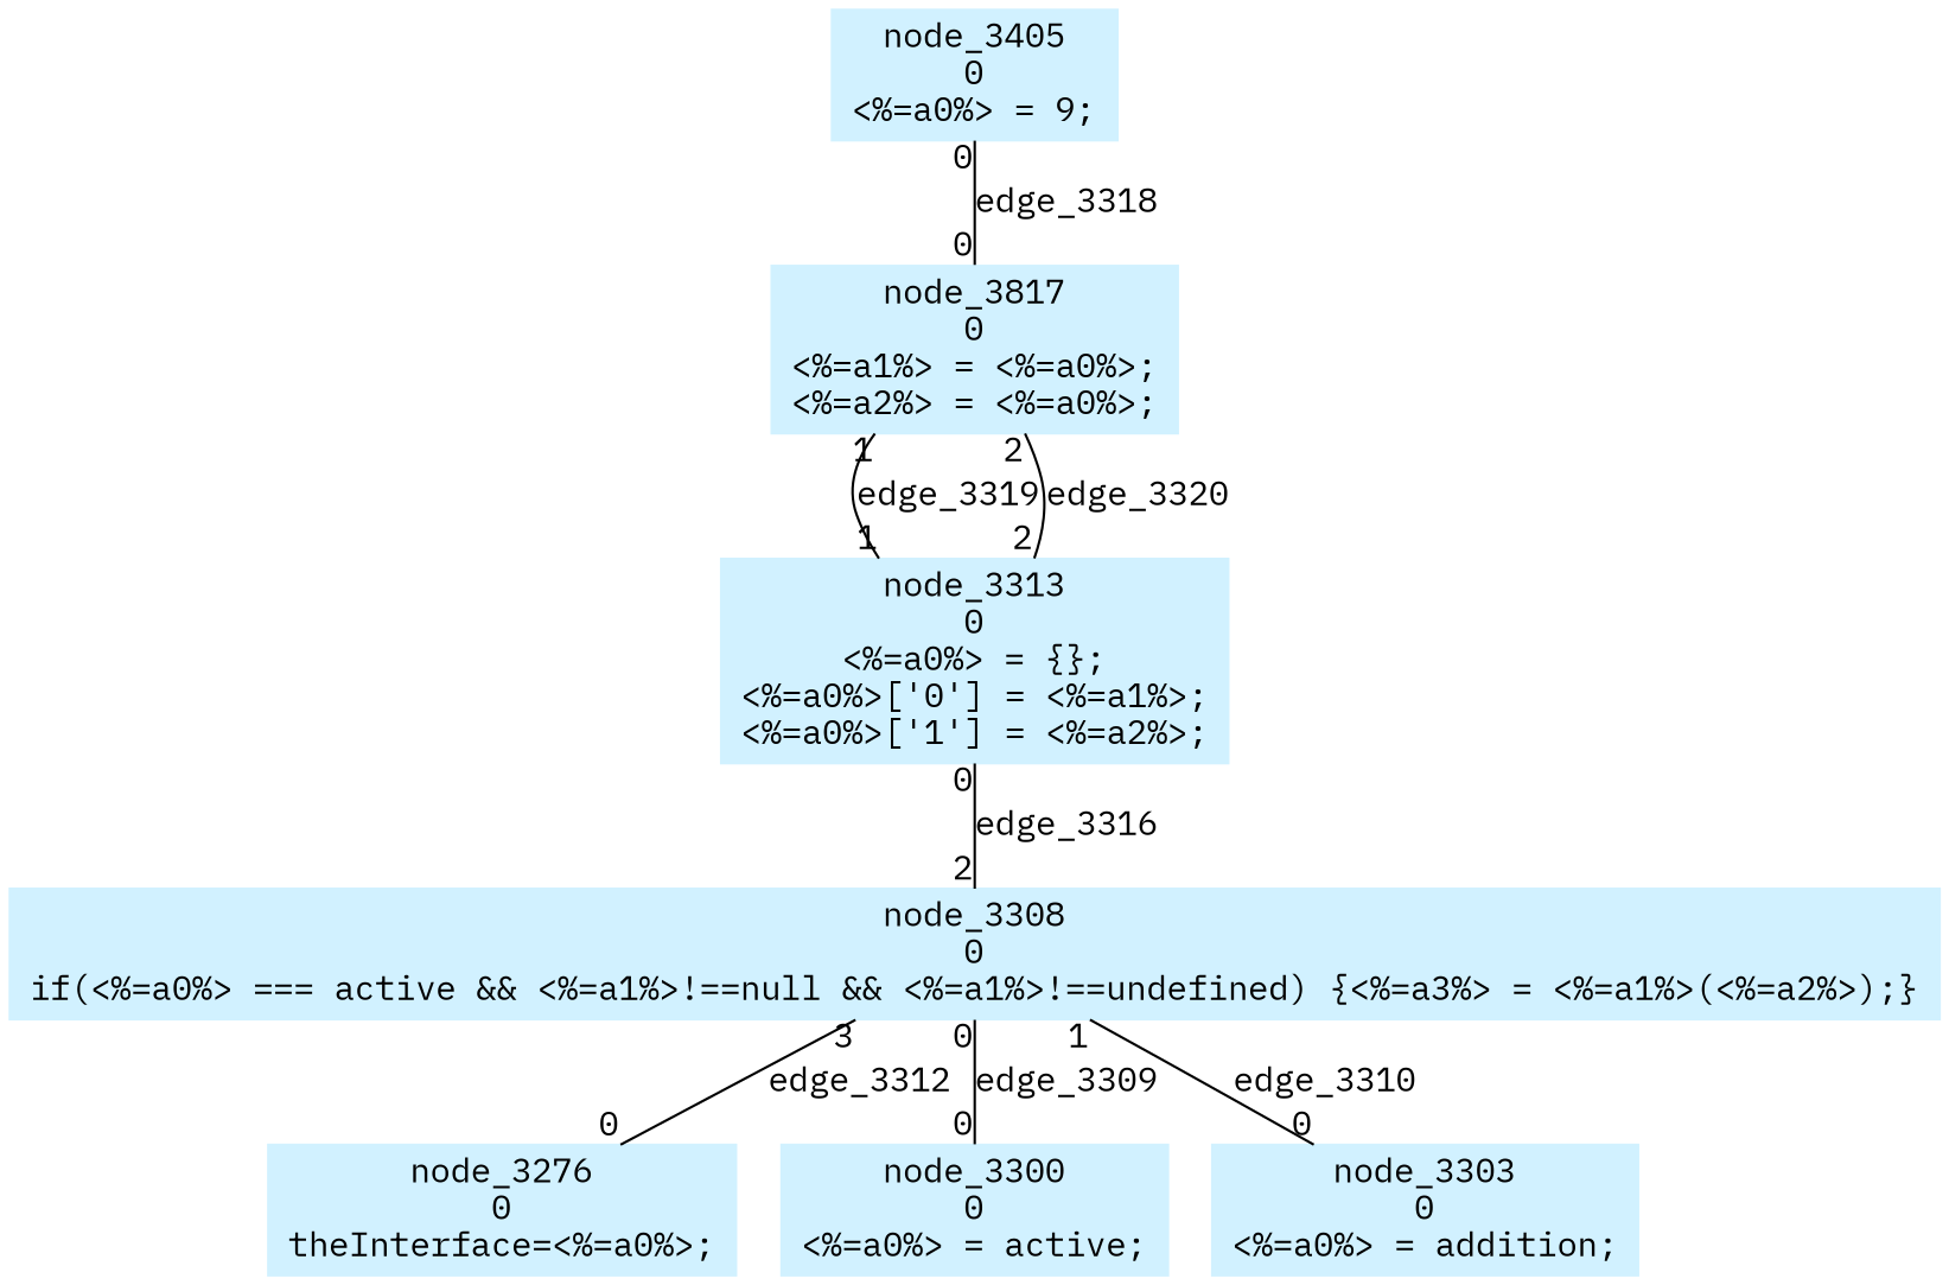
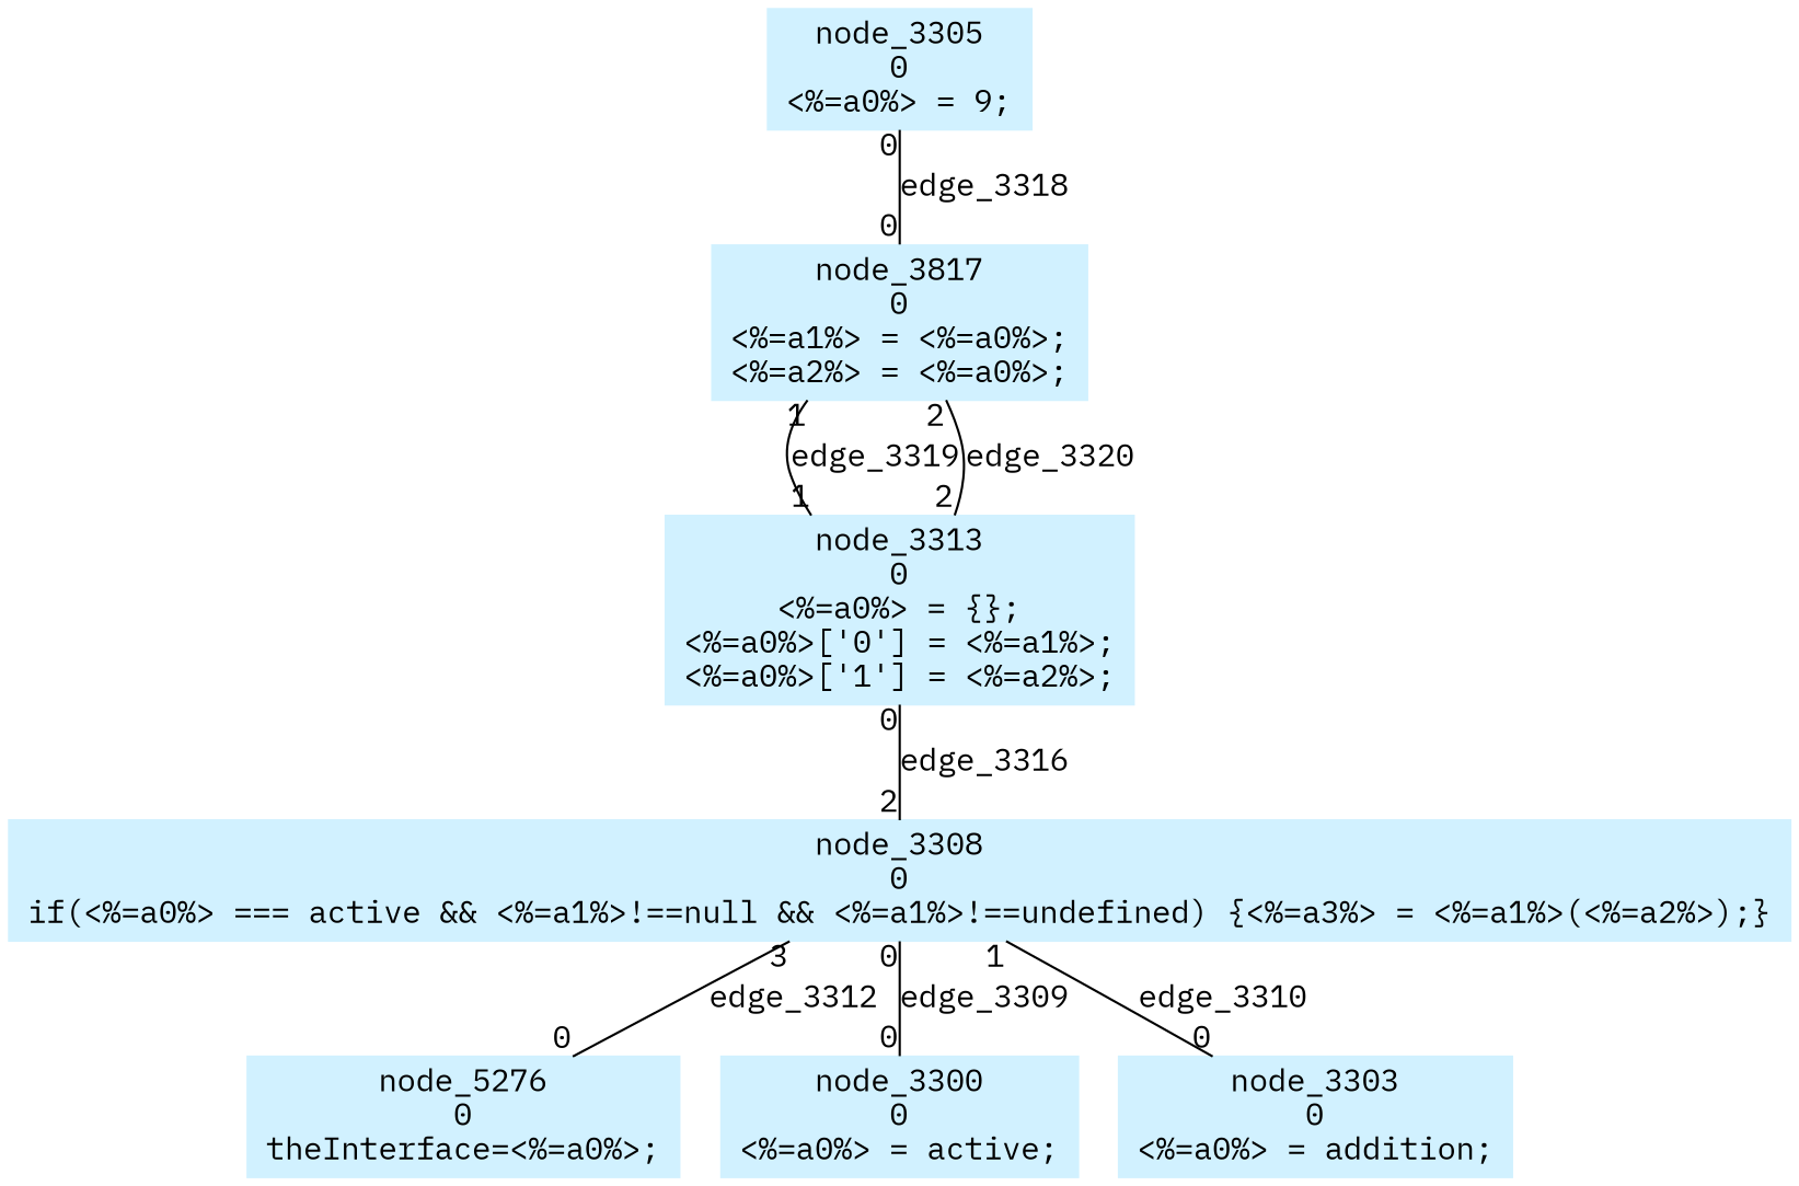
  digraph {
    fontname="IBM Plex Mono"
    node [color="#d1f1ff" fontname="IBM Plex Mono" shape=box style=filled]
    edge [arrowHead=none dir=none fontname="IBM Plex Mono" headlabel=0 taillabel=0]
-   n1 [label="node_3276\n0\ntheInterface=<%=a0%>;\n"]
+   n1 [label="node_5276\n0\ntheInterface=<%=a0%>;\n"]
    n2 [label="node_3300\n0\n<%=a0%> = active;\n"]
    n3 [label="node_3303\n0\n<%=a0%> = addition;\n"]
-   n4 [label="node_3405\n0\n<%=a0%> = 9;\n"]
+   n4 [label="node_3305\n0\n<%=a0%> = 9;\n"]
    n5 [label="node_3817\n0\n<%=a1%> = <%=a0%>;\n<%=a2%> = <%=a0%>;\n"]
    n6 [label="node_3313\n0\n<%=a0%> = {};\n<%=a0%>['0'] = <%=a1%>;\n<%=a0%>['1'] = <%=a2%>;\n"]
    n7 [label="node_3308\n0\nif(<%=a0%> === active && <%=a1%>!==null && <%=a1%>!==undefined) {<%=a3%> = <%=a1%>(<%=a2%>);}\n"]
    n4 -> n5 [label=edge_3318]
    n5 -> n6 [headlabel=1 label=edge_3319 taillabel=1]
    n5 -> n6 [headlabel=2 label=edge_3320 taillabel=2]
    n6 -> n7 [headlabel=2 label=edge_3316]
    n7 -> n1 [label=edge_3312 taillabel=3]
    n7 -> n2 [label=edge_3309]
    n7 -> n3 [label=edge_3310 taillabel=1]
  }
